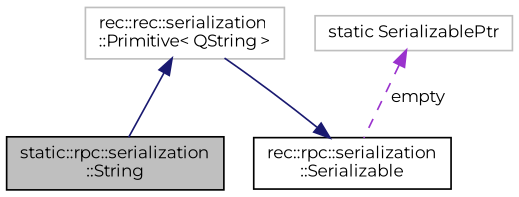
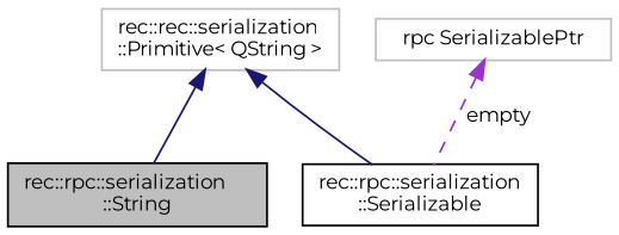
  digraph {
    fontname=Montserrat
    node [color=black fillcolor=white fontname=Montserrat fontsize=10 shape=record style=filled]
    edge [color=midnightblue dir=back fontname=Montserrat fontsize=10 labelfontname=FreeSans labelfontsize=10 style=solid]
-   n1 [fillcolor=grey75 fontcolor=black height=0.2 label="static::rpc::serialization\l::String" width=0.4]
+   n1 [fillcolor=grey75 fontcolor=black height=0.2 label="rec::rpc::serialization\l::String" width=0.4]
    n2 [color=grey75 height=0.2 label="rec::rec::serialization\l::Primitive\< QString \>" width=0.4]
    n3 [height=0.2 label="rec::rpc::serialization\l::Serializable" width=0.4]
-   n4 [color=grey75 height=0.2 label="static SerializablePtr" width=0.4]
+   n4 [color=grey75 height=0.2 label="rpc SerializablePtr" width=0.4]
    n2 -> n1
-   n3 -> n2
+   n2 -> n3
    n4 -> n3 [color=darkorchid3 label=" empty" style=dashed]
  }
